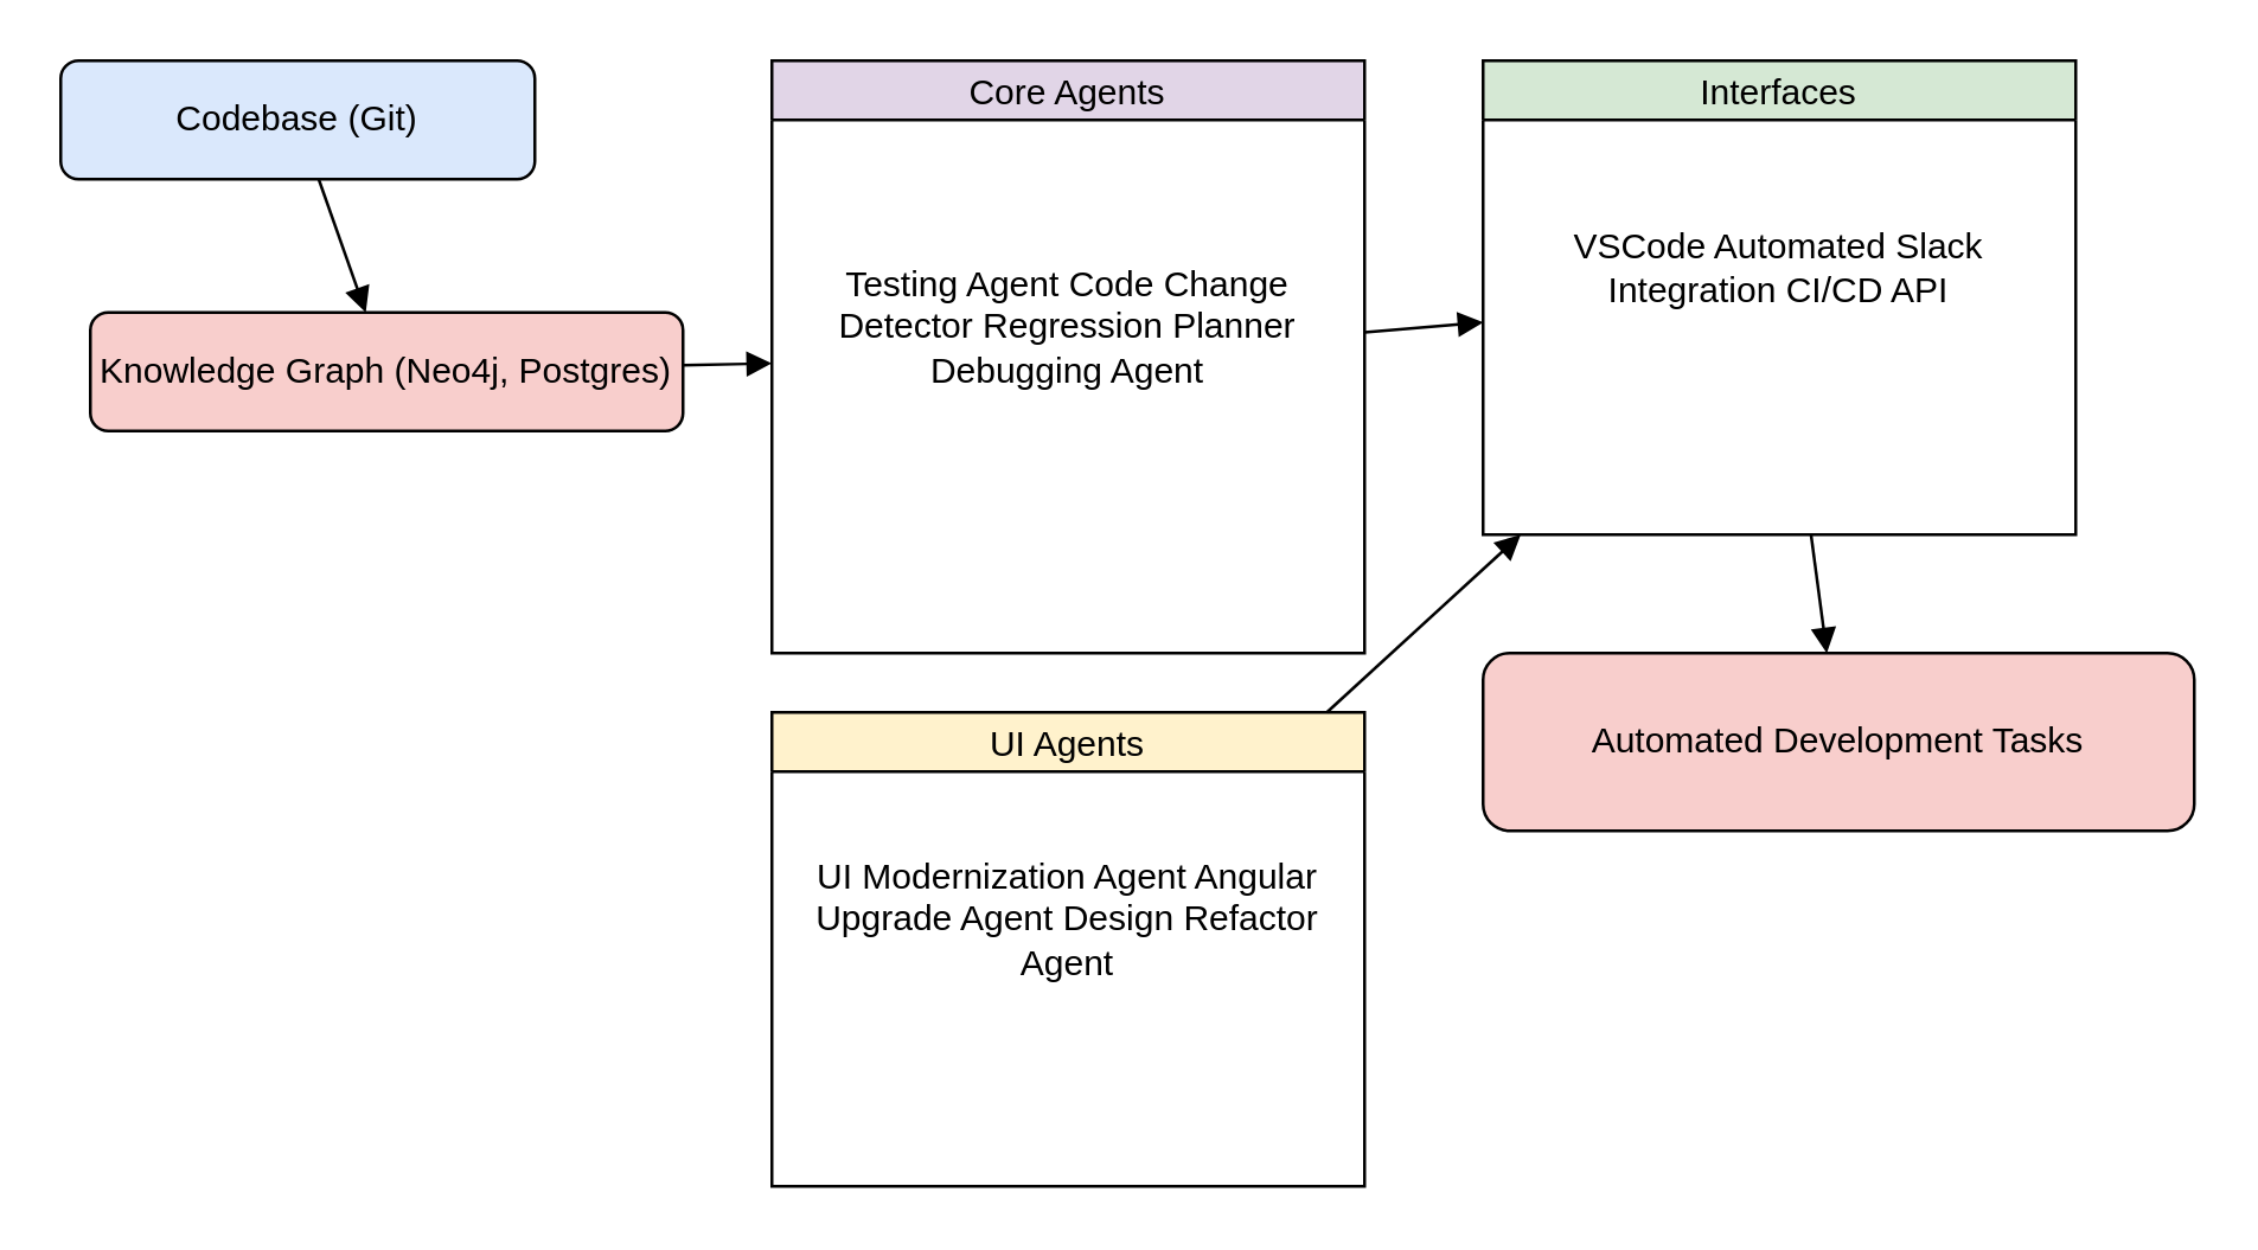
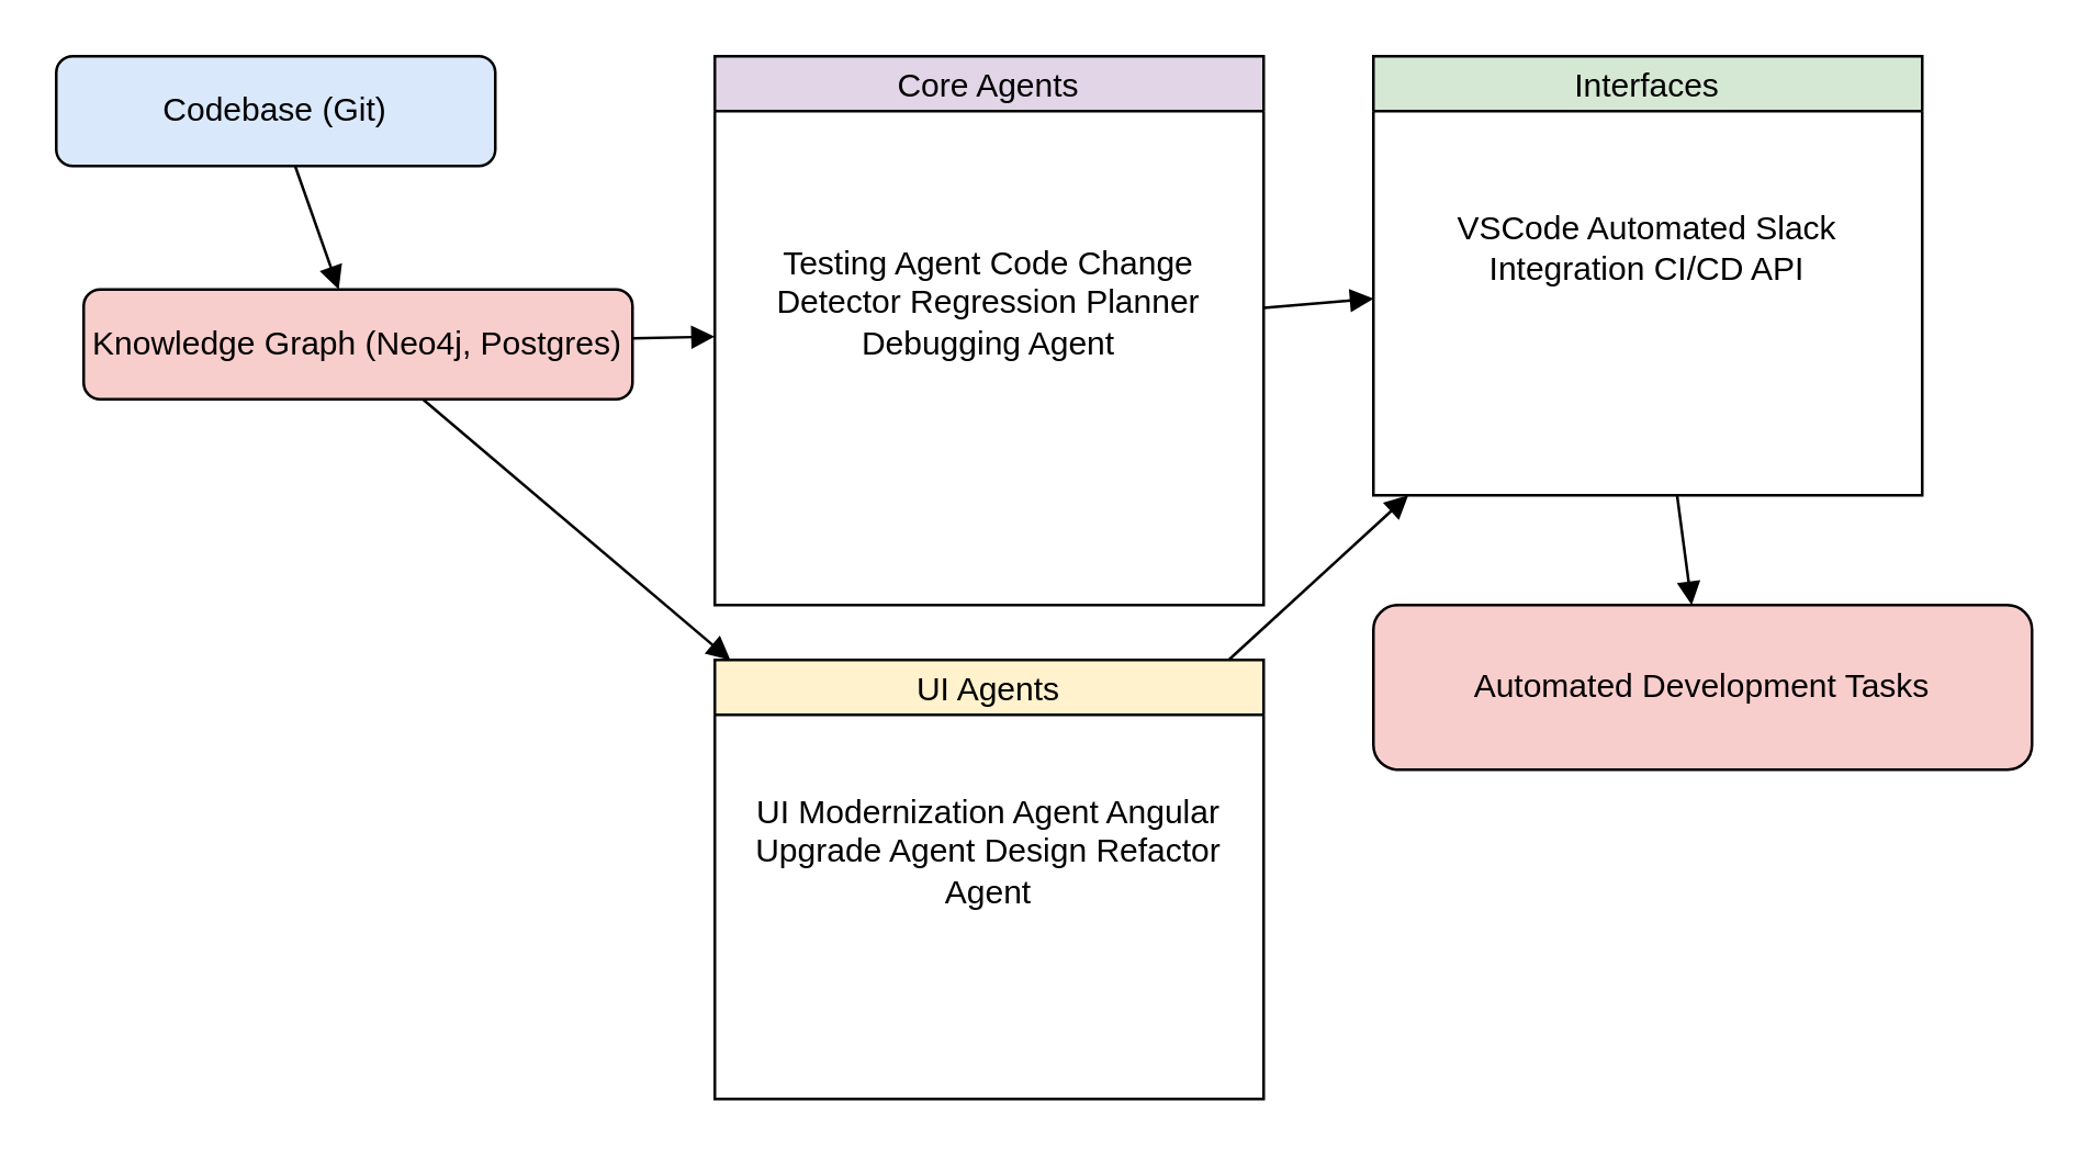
  <mxCell id="0" />
  <mxCell id="1" parent="0" />
  <mxCell id="2" value="Codebase (Git)" style="shape=rectangle;whiteSpace=wrap;rounded=1;fillColor=#dae8fc;" vertex="1" parent="1"><mxGeometry x="20" y="20" width="160" height="40" as="geometry" /></mxCell>
  <mxCell id="3" value="Knowledge Graph (Neo4j, Postgres)" style="shape=rectangle;whiteSpace=wrap;rounded=1;fillColor=#f8cecc;" vertex="1" parent="1"><mxGeometry x="30" y="105" width="200" height="40" as="geometry" /></mxCell>
  <mxCell id="4" value="Core Agents" style="shape=swimlane;startSize=20;fillColor=#e1d5e7;" vertex="1" parent="1"><mxGeometry x="260" y="20" width="200" height="200" as="geometry" /></mxCell>
  <mxCell id="5" value="Testing Agent Code Change Detector Regression Planner Debugging Agent" style="text;html=1;whiteSpace=wrap;align=center;verticalAlign=middle;" vertex="1" parent="4"><mxGeometry width="200" height="180" as="geometry" /></mxCell>
  <mxCell id="6" value="UI Agents" style="shape=swimlane;startSize=20;fillColor=#fff2cc;" vertex="1" parent="1"><mxGeometry x="260" y="240" width="200" height="160" as="geometry" /></mxCell>
  <mxCell id="7" value="UI Modernization Agent Angular Upgrade Agent Design Refactor Agent" style="text;html=1;whiteSpace=wrap;align=center;verticalAlign=middle;" vertex="1" parent="6"><mxGeometry width="200" height="140" as="geometry" /></mxCell>
  <mxCell id="8" value="Interfaces" style="shape=swimlane;startSize=20;fillColor=#d5e8d4;" vertex="1" parent="1"><mxGeometry x="500" y="20" width="200" height="160" as="geometry" /></mxCell>
  <mxCell id="9" value="VSCode Automated Slack Integration CI/CD API" style="text;html=1;whiteSpace=wrap;align=center;verticalAlign=middle;" vertex="1" parent="8"><mxGeometry width="200" height="140" as="geometry" /></mxCell>
  <mxCell id="10" value="Automated Development Tasks" style="shape=rectangle;whiteSpace=wrap;rounded=1;fillColor=#f8cecc;" vertex="1" parent="1"><mxGeometry x="500" y="220" width="240" height="60" as="geometry" /></mxCell>
  <mxCell id="11" style="endArrow=block;" edge="1" parent="1" source="2" target="3"><mxGeometry relative="1" as="geometry" /></mxCell>
  <mxCell id="12" style="endArrow=block;" edge="1" parent="1" source="3" target="4"><mxGeometry relative="1" as="geometry" /></mxCell>
+ <mxCell id="13" style="endArrow=block;" edge="1" parent="1" source="3" target="6"><mxGeometry relative="1" as="geometry" /></mxCell>
  <mxCell id="14" style="endArrow=block;" edge="1" parent="1" source="4" target="8"><mxGeometry relative="1" as="geometry" /></mxCell>
  <mxCell id="15" style="endArrow=block;" edge="1" parent="1" source="6" target="8"><mxGeometry relative="1" as="geometry" /></mxCell>
  <mxCell id="16" style="endArrow=block;" edge="1" parent="1" source="8" target="10"><mxGeometry relative="1" as="geometry" /></mxCell>
